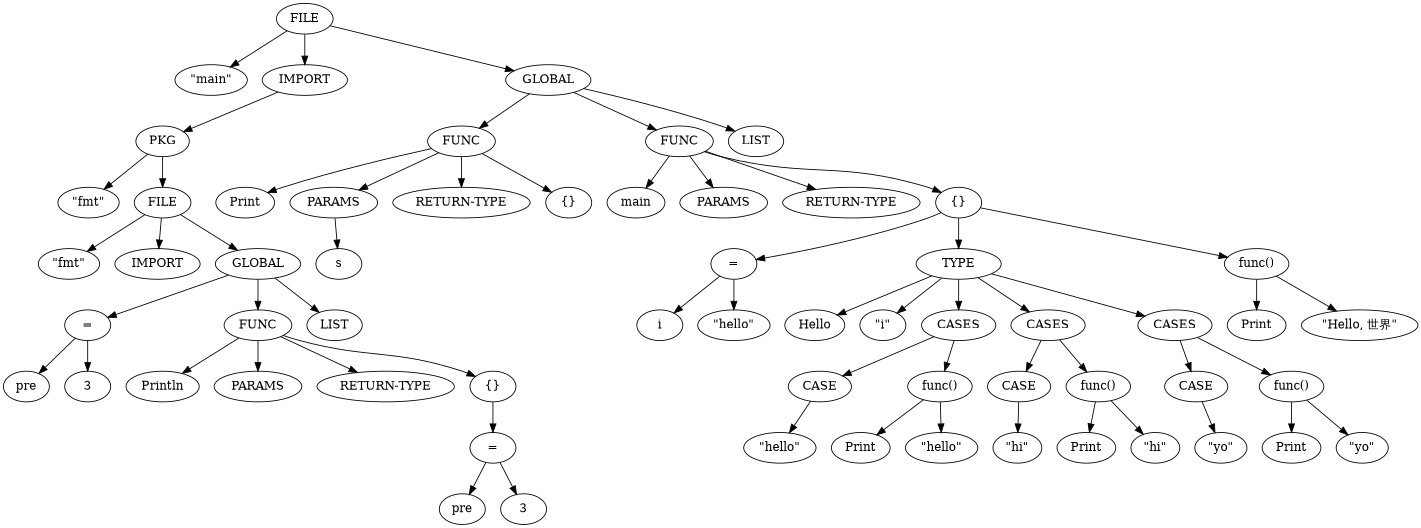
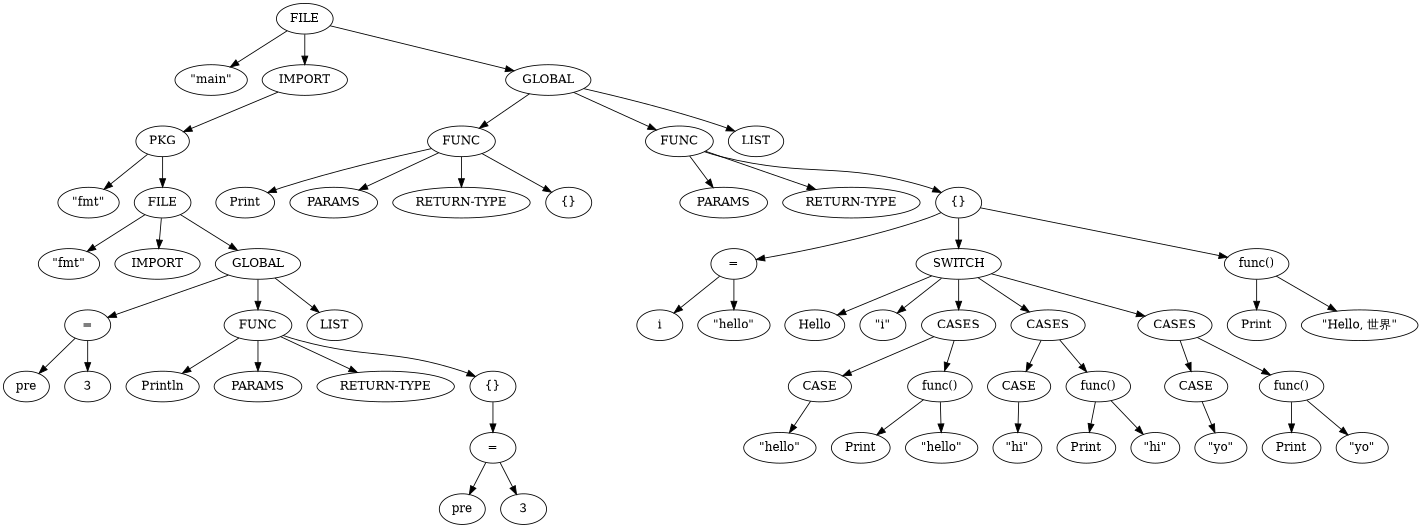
  digraph {
    n1 [label=FILE]
    n2 [label="\"main\""]
    n3 [label=IMPORT]
    n4 [label=GLOBAL]
    n5 [label=PKG]
    n6 [label=FUNC]
    n7 [label=FUNC]
    n8 [label=LIST]
    n9 [label="\"fmt\""]
    n10 [label=FILE]
    n11 [label="\"fmt\""]
    n12 [label=IMPORT]
    n13 [label=GLOBAL]
    n14 [label="="]
    n15 [label=FUNC]
    n16 [label=LIST]
    n17 [label=pre]
    n18 [label=3]
    n19 [label=Println]
    n20 [label=PARAMS]
    n21 [label="RETURN-TYPE"]
    n22 [label="{}"]
    n23 [label="="]
    n24 [label=pre]
    n25 [label=3]
    n26 [label=Print]
    n27 [label=PARAMS]
    n28 [label="RETURN-TYPE"]
    n29 [label="{}"]
-   n30 [label=main]
    n31 [label=PARAMS]
    n32 [label="RETURN-TYPE"]
    n33 [label="{}"]
-   n34 [label=s]
    n35 [label="="]
-   n36 [label=TYPE]
+   n36 [label=SWITCH]
    n37 [label="func()"]
    n38 [label=i]
    n39 [label="\"hello\""]
    n40 [label=Hello]
    n41 [label="\"i\""]
    n42 [label=CASES]
    n43 [label=CASES]
    n44 [label=CASES]
    n45 [label=Print]
    n46 [label="\"Hello, 世界\""]
    n47 [label=CASE]
    n48 [label="func()"]
    n49 [label=CASE]
    n50 [label="func()"]
    n51 [label=CASE]
    n52 [label="func()"]
    n53 [label="\"hello\""]
    n54 [label=Print]
    n55 [label="\"hello\""]
    n56 [label="\"hi\""]
    n57 [label=Print]
    n58 [label="\"hi\""]
    n59 [label="\"yo\""]
    n60 [label=Print]
    n61 [label="\"yo\""]
    n1 -> n2
    n1 -> n3
    n1 -> n4
    n3 -> n5
    n4 -> n6
    n4 -> n7
    n4 -> n8
    n5 -> n9
    n5 -> n10
    n6 -> n26
    n6 -> n27
    n6 -> n28
    n6 -> n29
-   n7 -> n30
    n7 -> n31
    n7 -> n32
    n7 -> n33
    n10 -> n11
    n10 -> n12
    n10 -> n13
    n13 -> n14
    n13 -> n15
    n13 -> n16
    n14 -> n17
    n14 -> n18
    n15 -> n19
    n15 -> n20
    n15 -> n21
    n15 -> n22
    n22 -> n23
    n23 -> n24
    n23 -> n25
-   n27 -> n34
    n33 -> n35
    n33 -> n36
    n33 -> n37
    n35 -> n38
    n35 -> n39
    n36 -> n40
    n36 -> n41
    n36 -> n42
    n36 -> n43
    n36 -> n44
    n37 -> n45
    n37 -> n46
    n42 -> n47
    n42 -> n48
    n43 -> n49
    n43 -> n50
    n44 -> n51
    n44 -> n52
    n47 -> n53
    n48 -> n54
    n48 -> n55
    n49 -> n56
    n50 -> n57
    n50 -> n58
    n51 -> n59
    n52 -> n60
    n52 -> n61
  }
